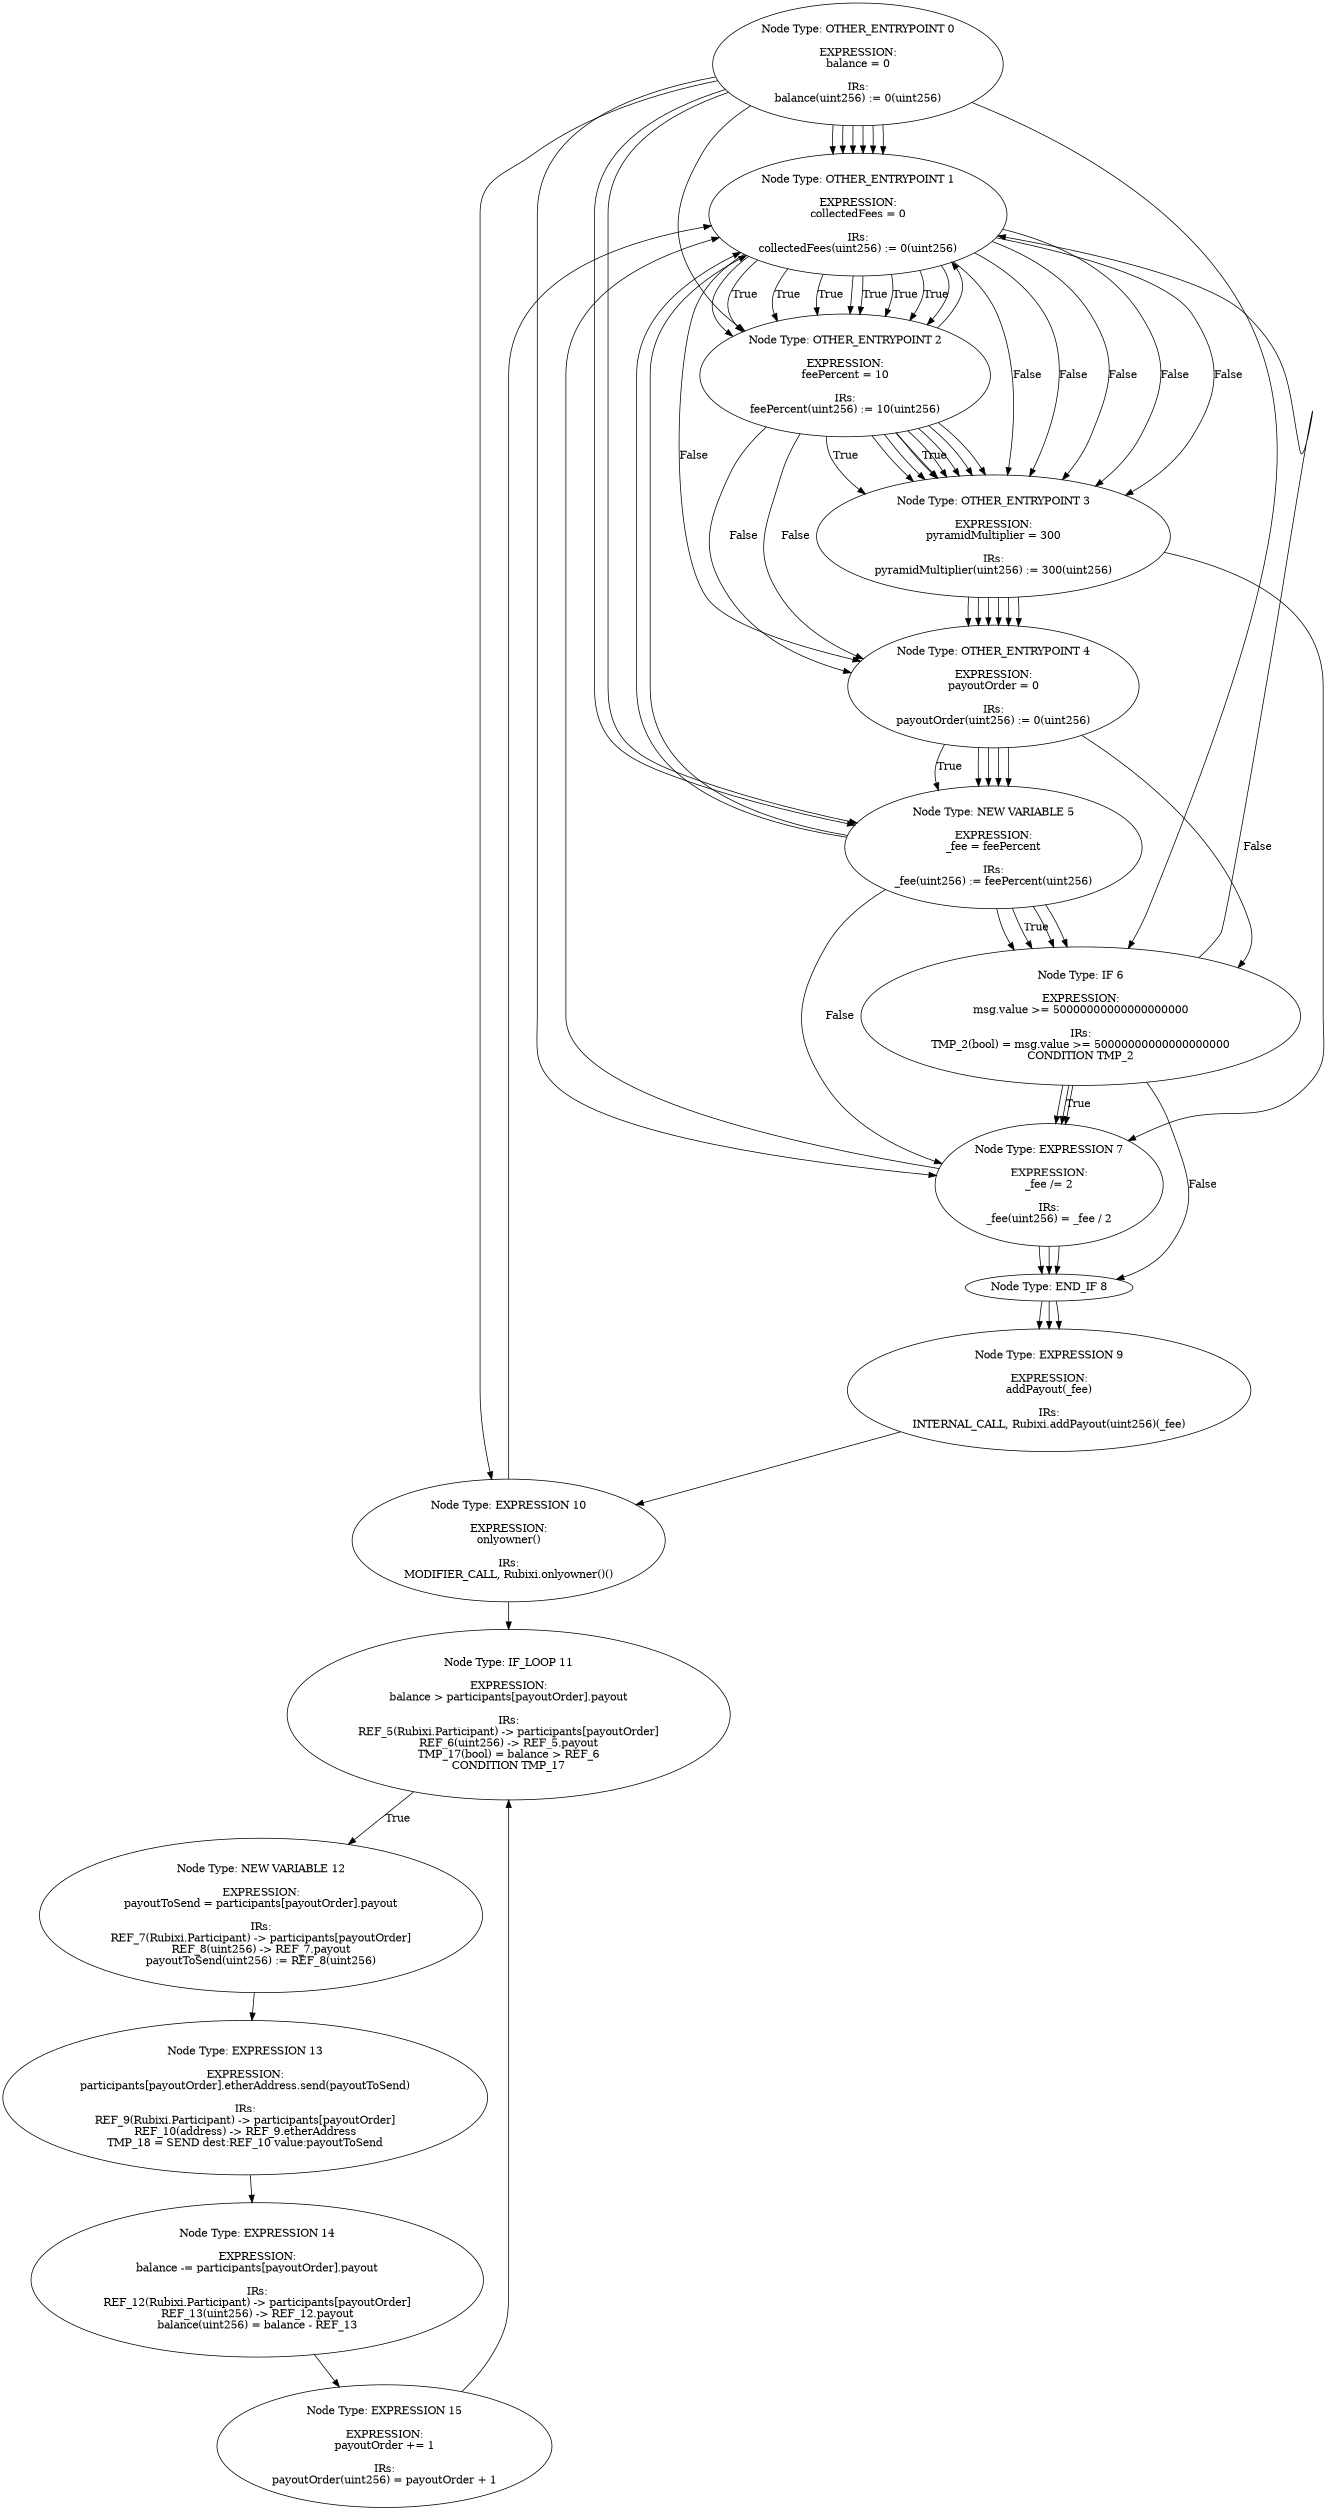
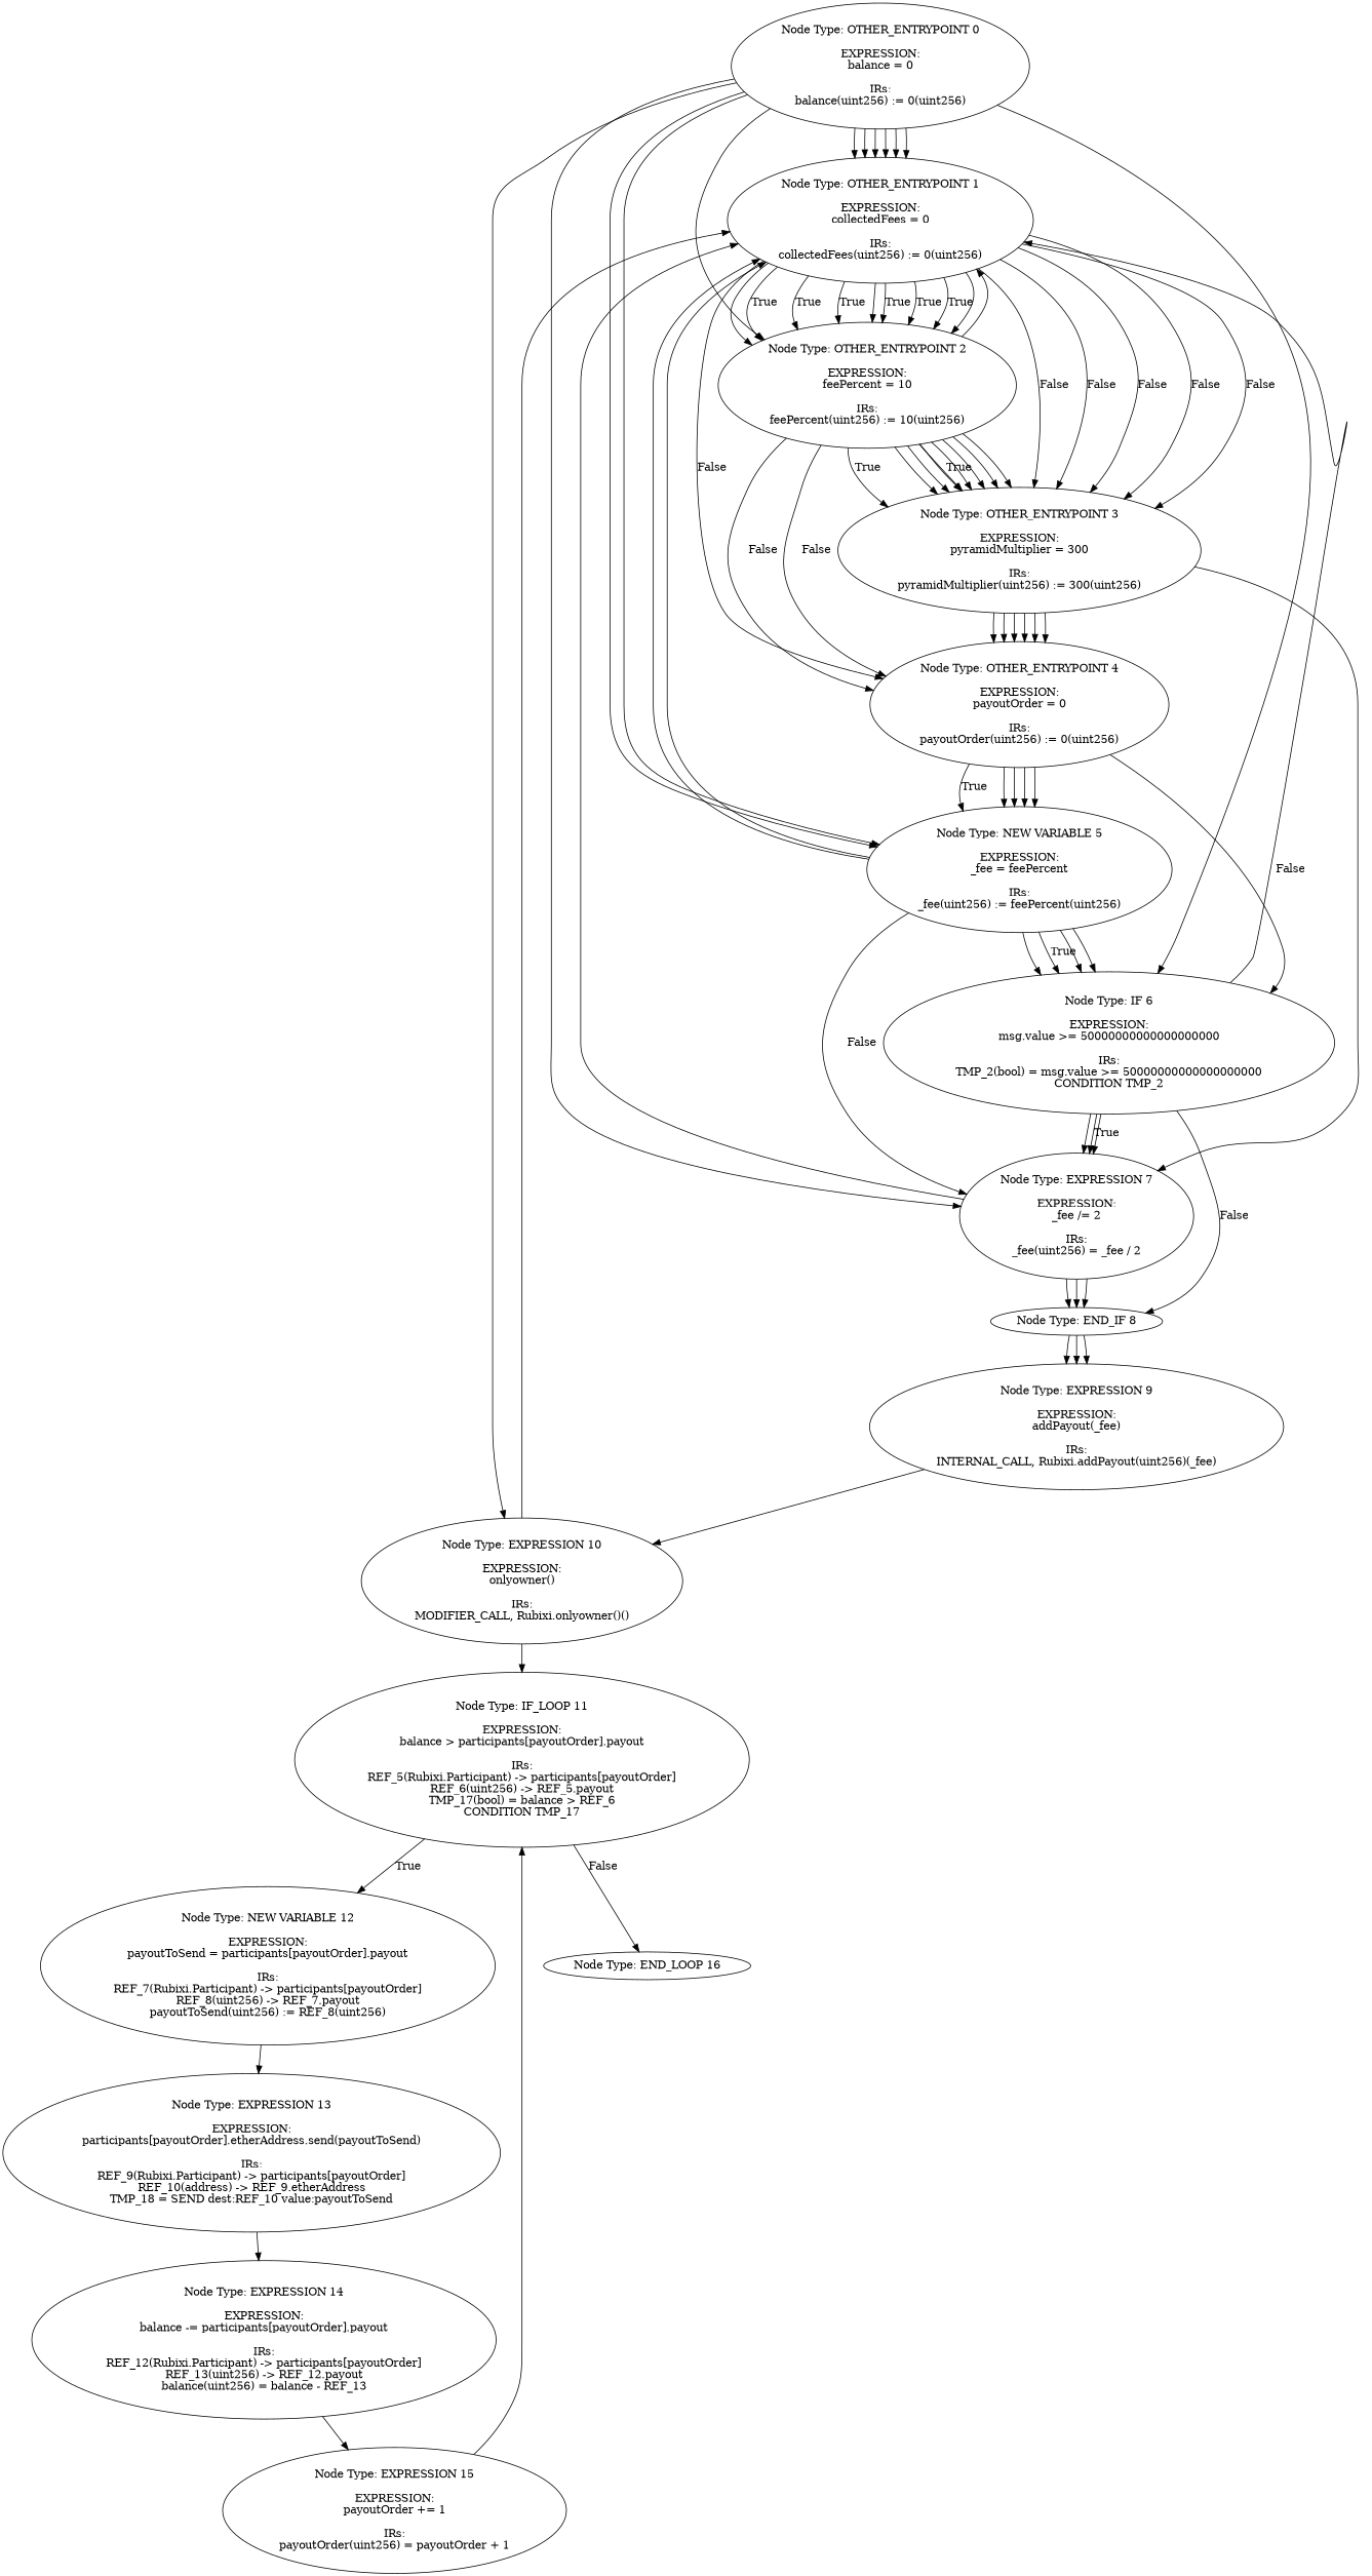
  digraph {
    n1 [label="Node Type: OTHER_ENTRYPOINT 0\n\nEXPRESSION:\nbalance = 0\n\nIRs:\nbalance(uint256) := 0(uint256)"]
    n2 [label="Node Type: OTHER_ENTRYPOINT 1\n\nEXPRESSION:\ncollectedFees = 0\n\nIRs:\ncollectedFees(uint256) := 0(uint256)"]
    n3 [label="Node Type: OTHER_ENTRYPOINT 2\n\nEXPRESSION:\nfeePercent = 10\n\nIRs:\nfeePercent(uint256) := 10(uint256)"]
    n4 [label="Node Type: EXPRESSION 7\n\nEXPRESSION:\n_fee /= 2\n\nIRs:\n_fee(uint256) = _fee / 2"]
    n5 [label="Node Type: NEW VARIABLE 5\n\nEXPRESSION:\n_fee = feePercent\n\nIRs:\n_fee(uint256) := feePercent(uint256)"]
    n6 [label="Node Type: IF 6\n\nEXPRESSION:\nmsg.value >= 50000000000000000000\n\nIRs:\nTMP_2(bool) = msg.value >= 50000000000000000000\nCONDITION TMP_2"]
    n7 [label="Node Type: EXPRESSION 10\n\nEXPRESSION:\nonlyowner()\n\nIRs:\nMODIFIER_CALL, Rubixi.onlyowner()()"]
    n8 [label="Node Type: OTHER_ENTRYPOINT 3\n\nEXPRESSION:\npyramidMultiplier = 300\n\nIRs:\npyramidMultiplier(uint256) := 300(uint256)"]
    n9 [label="Node Type: OTHER_ENTRYPOINT 4\n\nEXPRESSION:\npayoutOrder = 0\n\nIRs:\npayoutOrder(uint256) := 0(uint256)"]
    n10 [label="Node Type: END_IF 8\n"]
    n11 [label="Node Type: EXPRESSION 9\n\nEXPRESSION:\naddPayout(_fee)\n\nIRs:\nINTERNAL_CALL, Rubixi.addPayout(uint256)(_fee)"]
    n12 [label="Node Type: IF_LOOP 11\n\nEXPRESSION:\nbalance > participants[payoutOrder].payout\n\nIRs:\nREF_5(Rubixi.Participant) -> participants[payoutOrder]\nREF_6(uint256) -> REF_5.payout\nTMP_17(bool) = balance > REF_6\nCONDITION TMP_17"]
    n13 [label="Node Type: NEW VARIABLE 12\n\nEXPRESSION:\npayoutToSend = participants[payoutOrder].payout\n\nIRs:\nREF_7(Rubixi.Participant) -> participants[payoutOrder]\nREF_8(uint256) -> REF_7.payout\npayoutToSend(uint256) := REF_8(uint256)"]
+   n14 [label="Node Type: END_LOOP 16\n"]
    n15 [label="Node Type: EXPRESSION 13\n\nEXPRESSION:\nparticipants[payoutOrder].etherAddress.send(payoutToSend)\n\nIRs:\nREF_9(Rubixi.Participant) -> participants[payoutOrder]\nREF_10(address) -> REF_9.etherAddress\nTMP_18 = SEND dest:REF_10 value:payoutToSend"]
    n16 [label="Node Type: EXPRESSION 14\n\nEXPRESSION:\nbalance -= participants[payoutOrder].payout\n\nIRs:\nREF_12(Rubixi.Participant) -> participants[payoutOrder]\nREF_13(uint256) -> REF_12.payout\nbalance(uint256) = balance - REF_13"]
    n17 [label="Node Type: EXPRESSION 15\n\nEXPRESSION:\npayoutOrder += 1\n\nIRs:\npayoutOrder(uint256) = payoutOrder + 1"]
    n1 -> n2
    n1 -> n2
    n1 -> n2
    n1 -> n2
    n1 -> n2
    n1 -> n2
    n1 -> n3
    n1 -> n4
    n1 -> n5
    n1 -> n5
    n1 -> n6
    n1 -> n7
    n2 -> n3
    n2 -> n3 [label=True]
    n2 -> n3 [label=True]
    n2 -> n3 [label=True]
    n2 -> n3
    n2 -> n3 [label=True]
    n2 -> n3 [label=True]
    n2 -> n3 [label=True]
    n2 -> n3
    n2 -> n8 [label=False]
    n2 -> n8 [label=False]
    n2 -> n8 [label=False]
    n2 -> n8 [label=False]
    n2 -> n8 [label=False]
    n2 -> n9 [label=False]
    n3 -> n2
    n3 -> n8 [label=True]
    n3 -> n8
    n3 -> n8
    n3 -> n8
    n3 -> n8 [label=True]
    n3 -> n8
    n3 -> n8
    n3 -> n8
    n3 -> n8
    n3 -> n9 [label=False]
    n3 -> n9 [label=False]
    n4 -> n2
    n4 -> n10
    n4 -> n10
    n4 -> n10
    n5 -> n2
    n5 -> n2
    n5 -> n4 [label=False]
    n5 -> n6
    n5 -> n6 [label=True]
    n5 -> n6
    n5 -> n6
    n6 -> n2
    n6 -> n4
    n6 -> n4
    n6 -> n4 [label=True]
    n6 -> n10 [label=False]
    n7 -> n2
    n7 -> n12
    n8 -> n4
    n8 -> n9
    n8 -> n9
    n8 -> n9
    n8 -> n9
    n8 -> n9
    n8 -> n9
    n9 -> n5 [label=True]
    n9 -> n5
    n9 -> n5
    n9 -> n5
    n9 -> n5
    n9 -> n6 [label=False]
    n10 -> n11
    n10 -> n11
    n10 -> n11
    n11 -> n7
    n12 -> n13 [label=True]
+   n12 -> n14 [label=False]
    n13 -> n15
    n15 -> n16
    n16 -> n17
    n17 -> n12
  }
